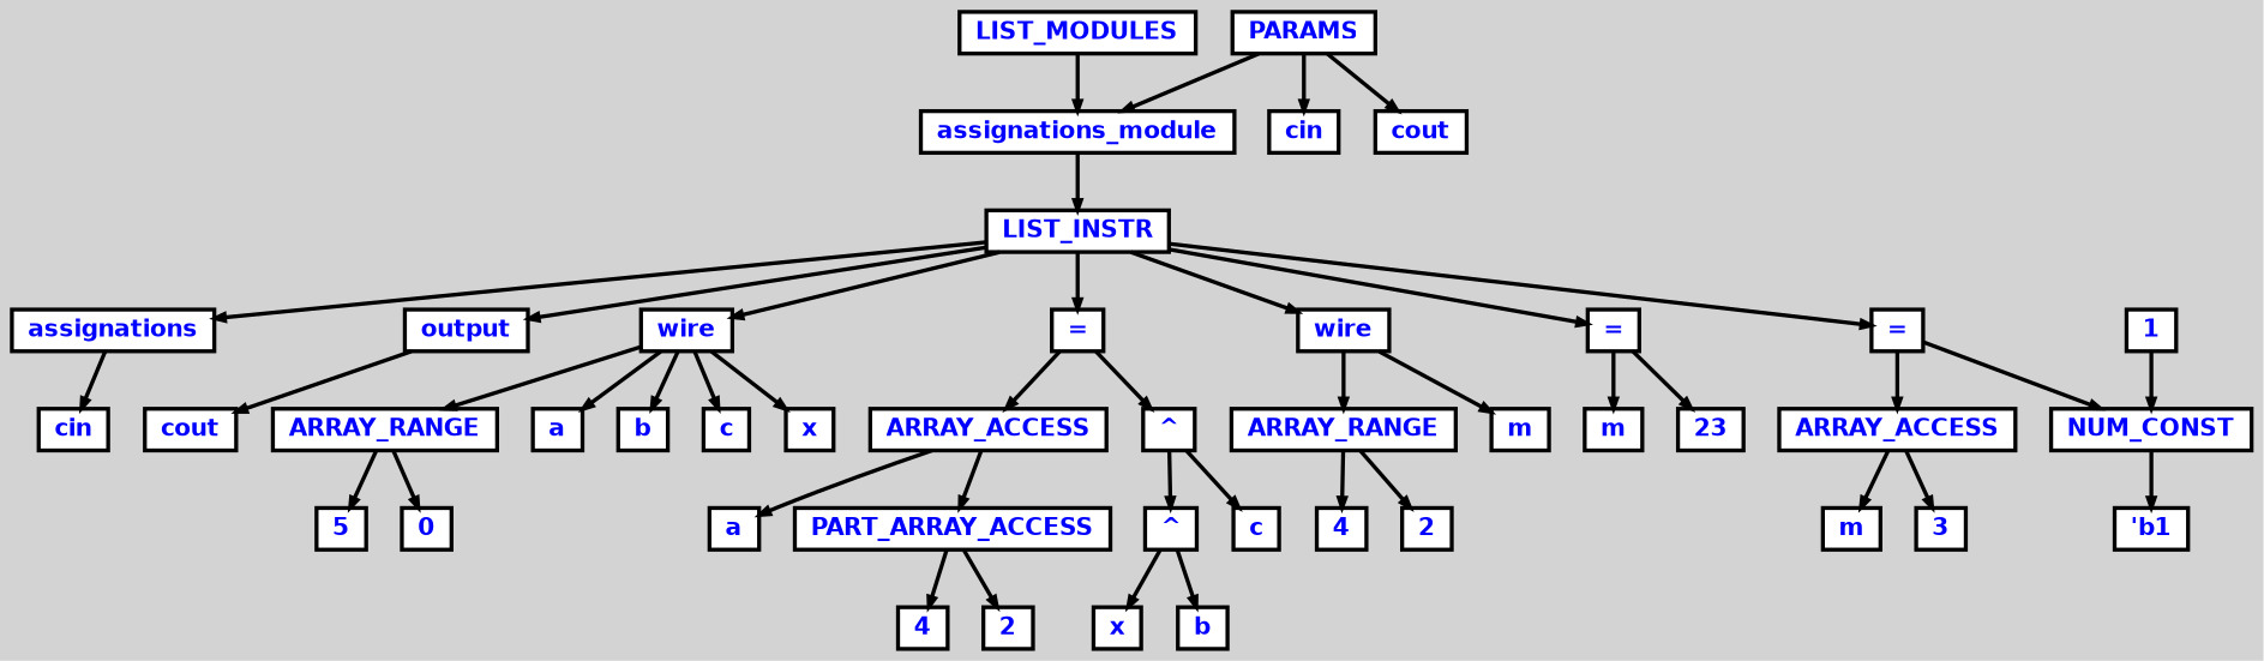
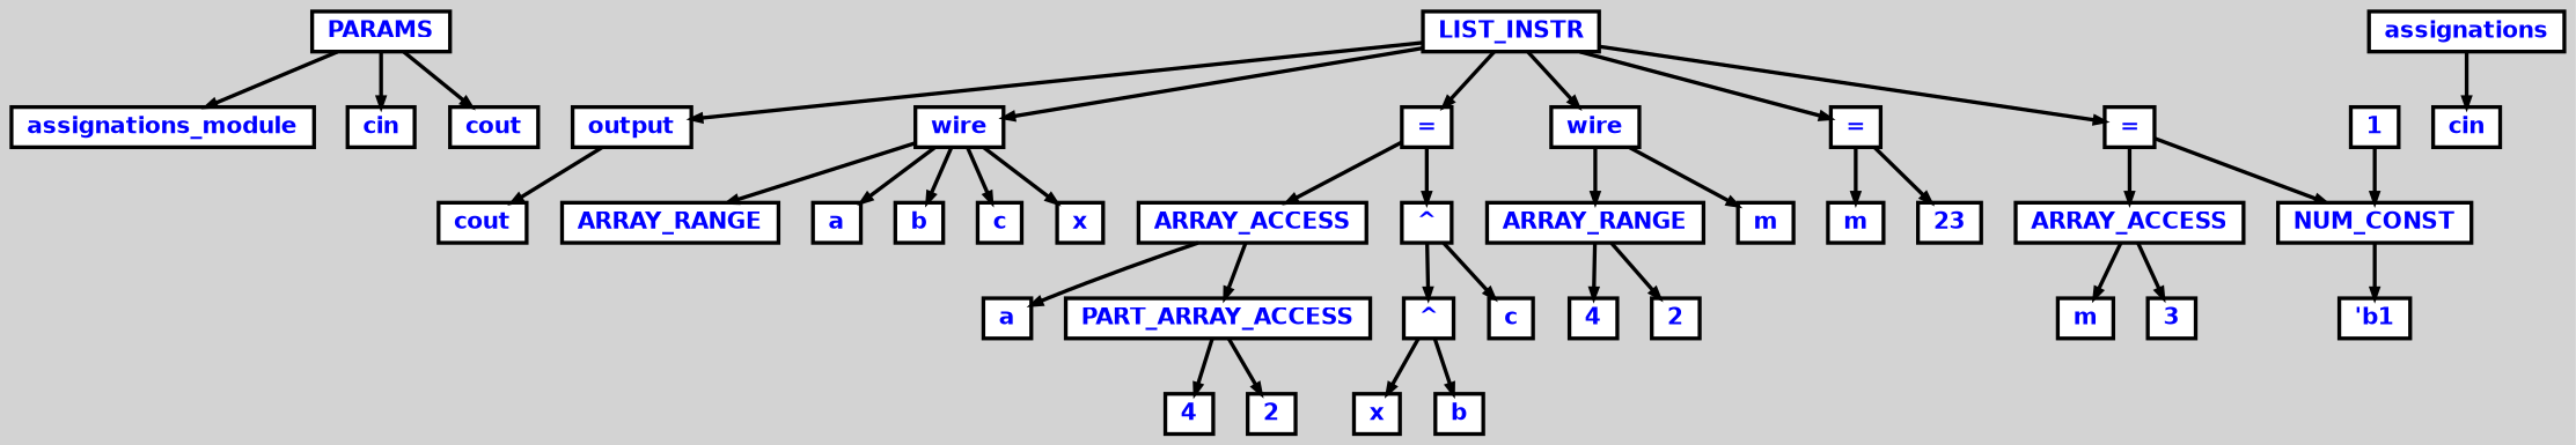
  digraph {
    bgcolor=lightgrey
    ordering=out
    ranksep=.4
    node [color=black fillcolor=white fixedsize=false fontcolor=blue fontname="Helvetica-bold" fontsize=12 shape=box style="filled, solid, bold"]
    edge [arrowsize=.5 color=black style=bold]
-   n1 [height=.25 label=LIST_MODULES width=.25]
    n2 [height=.25 label=assignations_module width=.25]
    n3 [height=.25 label=LIST_INSTR width=.25]
    n4 [height=.25 label=PARAMS width=.25]
    n5 [height=.25 label=cin width=.25]
    n6 [height=.25 label=cout width=.25]
    n7 [height=.25 label=assignations width=.25]
    n8 [height=.25 label=output width=.25]
    n9 [height=.25 label=wire width=.25]
    n10 [height=.25 label="=" width=.25]
    n11 [height=.25 label=wire width=.25]
    n12 [height=.25 label="=" width=.25]
    n13 [height=.25 label="=" width=.25]
    n14 [height=.25 label=cin width=.25]
    n15 [height=.25 label=cout width=.25]
    n16 [height=.25 label=ARRAY_RANGE width=.25]
    n17 [height=.25 label=a width=.25]
    n18 [height=.25 label=b width=.25]
    n19 [height=.25 label=c width=.25]
    n20 [height=.25 label=x width=.25]
    n21 [height=.25 label=ARRAY_ACCESS width=.25]
    n22 [height=.25 label="^" width=.25]
    n23 [height=.25 label=ARRAY_RANGE width=.25]
    n24 [height=.25 label=m width=.25]
    n25 [height=.25 label=m width=.25]
    n26 [height=.25 label=23 width=.25]
    n27 [height=.25 label=ARRAY_ACCESS width=.25]
    n28 [height=.25 label=NUM_CONST width=.25]
-   n29 [height=.25 label=5 width=.25]
-   n30 [height=.25 label=0 width=.25]
    n31 [height=.25 label=a width=.25]
    n32 [height=.25 label=PART_ARRAY_ACCESS width=.25]
    n33 [height=.25 label="^" width=.25]
    n34 [height=.25 label=c width=.25]
    n35 [height=.25 label=4 width=.25]
    n36 [height=.25 label=2 width=.25]
    n37 [height=.25 label=x width=.25]
    n38 [height=.25 label=b width=.25]
    n39 [height=.25 label=4 width=.25]
    n40 [height=.25 label=2 width=.25]
    n41 [height=.25 label=m width=.25]
    n42 [height=.25 label=3 width=.25]
    n43 [height=.25 label="'b1" width=.25]
    n44 [height=.25 label=1 width=.25]
-   n1 -> n2
-   n2 -> n3
-   n3 -> n7
    n3 -> n8
    n3 -> n9
    n3 -> n10
    n3 -> n11
    n3 -> n12
    n3 -> n13
    n4 -> n2
    n4 -> n5
    n4 -> n6
    n7 -> n14
    n8 -> n15
    n9 -> n16
    n9 -> n17
    n9 -> n18
    n9 -> n19
    n9 -> n20
    n10 -> n21
    n10 -> n22
    n11 -> n23
    n11 -> n24
    n12 -> n25
    n12 -> n26
    n13 -> n27
    n13 -> n28
-   n16 -> n29
-   n16 -> n30
    n21 -> n31
    n21 -> n32
    n22 -> n33
    n22 -> n34
    n23 -> n39
    n23 -> n40
    n27 -> n41
    n27 -> n42
    n28 -> n43
    n32 -> n35
    n32 -> n36
    n33 -> n37
    n33 -> n38
    n44 -> n28
  }
